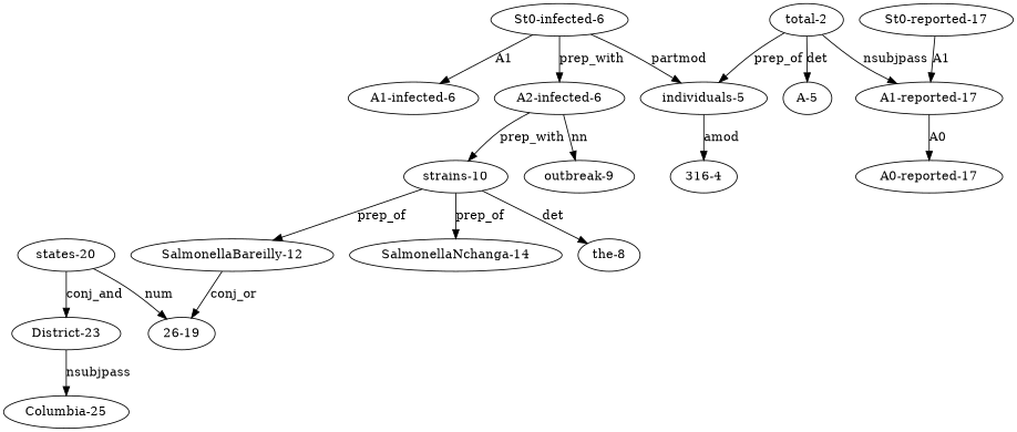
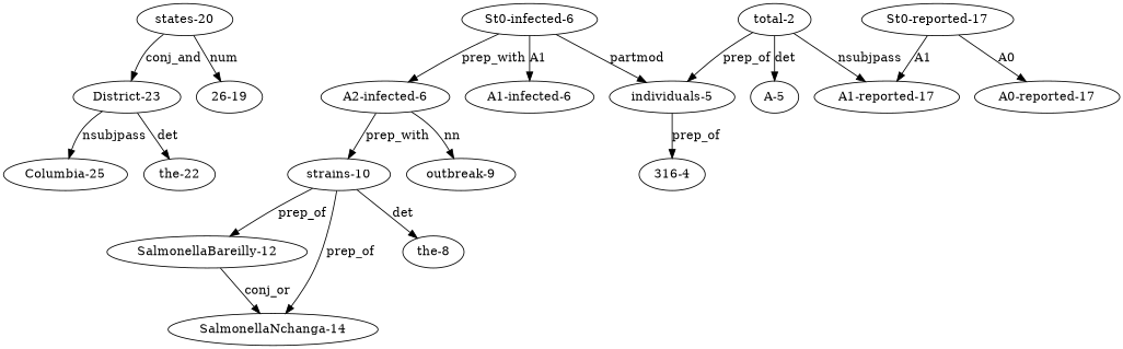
  digraph {
    "District-23"
    "Columbia-25"
+   "the-22"
    "SalmonellaBareilly-12"
    "SalmonellaNchanga-14"
    "states-20"
    "26-19"
    "strains-10"
    "the-8"
    "A2-infected-6"
    "outbreak-9"
    n12 [label="A-5"]
    "total-2"
    "individuals-5"
    "A1-reported-17"
    "316-4"
    "St0-reported-17"
    "A0-reported-17"
    "St0-infected-6"
    "A1-infected-6"
    "District-23" -> "Columbia-25" [label=nsubjpass]
-   "SalmonellaBareilly-12" -> "26-19" [label=conj_or]
+   "District-23" -> "the-22" [label=det]
+   "SalmonellaBareilly-12" -> "SalmonellaNchanga-14" [label=conj_or]
    "states-20" -> "District-23" [label=conj_and]
    "states-20" -> "26-19" [label=num]
    "strains-10" -> "SalmonellaBareilly-12" [label=prep_of]
    "strains-10" -> "SalmonellaNchanga-14" [label=prep_of]
    "strains-10" -> "the-8" [label=det]
    "A2-infected-6" -> "strains-10" [label=prep_with]
    "A2-infected-6" -> "outbreak-9" [label=nn]
    "total-2" -> n12 [label=det]
    "total-2" -> "individuals-5" [label=prep_of]
    "total-2" -> "A1-reported-17" [label=nsubjpass]
-   "individuals-5" -> "316-4" [label=amod]
+   "individuals-5" -> "316-4" [label=prep_of]
    "St0-reported-17" -> "A1-reported-17" [label=A1]
-   "A1-reported-17" -> "A0-reported-17" [label=A0]
+   "St0-reported-17" -> "A0-reported-17" [label=A0]
    "St0-infected-6" -> "A2-infected-6" [label=prep_with]
    "St0-infected-6" -> "individuals-5" [label=partmod]
    "St0-infected-6" -> "A1-infected-6" [label=A1]
  }
